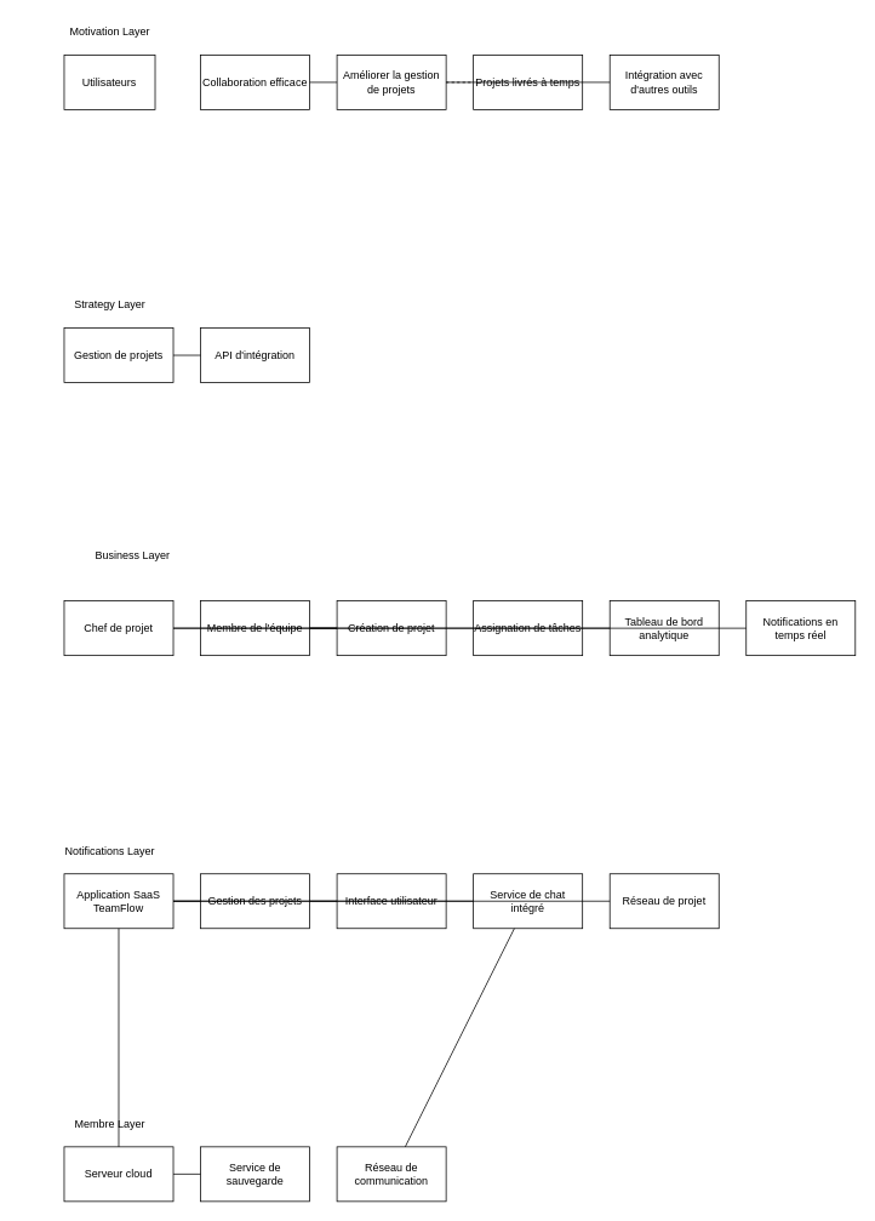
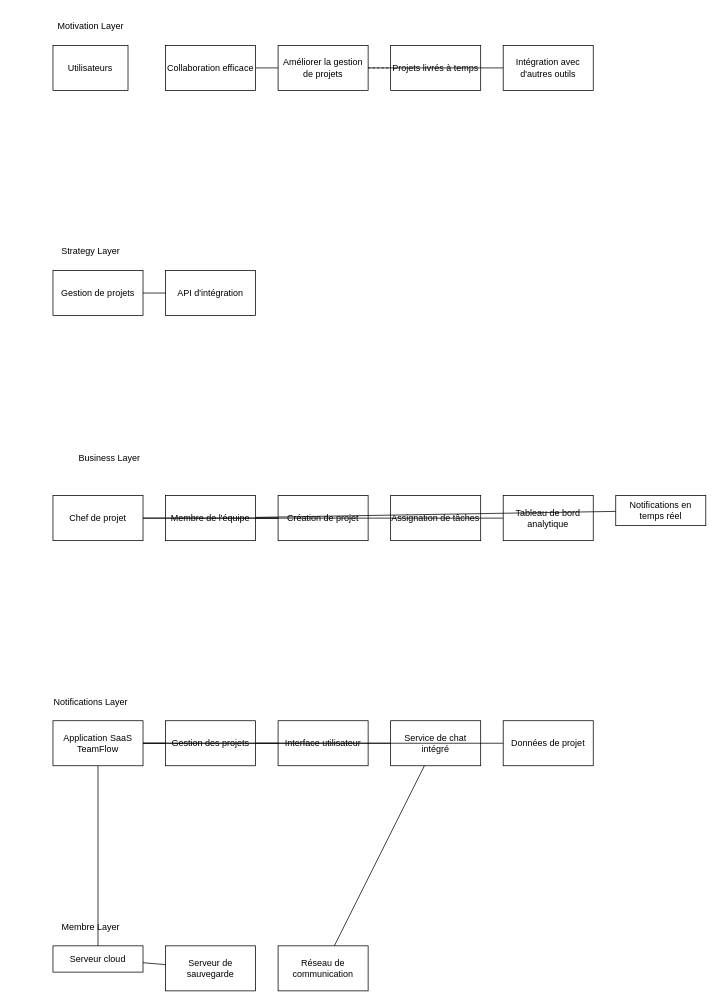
  <mxCell id="0" />
  <mxCell id="1" parent="0" />
  <mxCell id="2" value="Motivation Layer" style="text;html=1;align=center;verticalAlign=middle;resizable=0;points=[];" vertex="1" parent="1"><mxGeometry x="20" y="20" width="200" height="30" as="geometry" /></mxCell>
  <mxCell id="3" value="Utilisateurs" style="shape=archimate_actor;whiteSpace=wrap;html=1;" vertex="1" parent="1"><mxGeometry x="70" y="60" width="100" height="60" as="geometry" /></mxCell>
  <mxCell id="4" value="Collaboration efficace" style="shape=archimate_driver;whiteSpace=wrap;html=1;" vertex="1" parent="1"><mxGeometry x="220" y="60" width="120" height="60" as="geometry" /></mxCell>
  <mxCell id="5" value="Améliorer la gestion de projets" style="shape=archimate_goal;whiteSpace=wrap;html=1;" vertex="1" parent="1"><mxGeometry x="370" y="60" width="120" height="60" as="geometry" /></mxCell>
  <mxCell id="6" value="Projets livrés à temps" style="shape=archimate_outcome;whiteSpace=wrap;html=1;" vertex="1" parent="1"><mxGeometry x="520" y="60" width="120" height="60" as="geometry" /></mxCell>
  <mxCell id="7" value="Intégration avec d'autres outils" style="shape=archimate_rectangle;whiteSpace=wrap;html=1;" vertex="1" parent="1"><mxGeometry x="670" y="60" width="120" height="60" as="geometry" /></mxCell>
  <mxCell id="8" style="endArrow=archimate_influence_relationship;html=1;" edge="1" source="4" target="5" parent="1"><mxGeometry relative="1" as="geometry" /></mxCell>
  <mxCell id="9" style="endArrow=archimate_assignment_relationship;html=1;dashed=1;" edge="1" source="5" target="6" parent="1"><mxGeometry relative="1" as="geometry" /></mxCell>
  <mxCell id="10" style="endArrow=archimate_influence_relationship;html=1;" edge="1" source="7" target="5" parent="1"><mxGeometry relative="1" as="geometry" /></mxCell>
  <mxCell id="11" value="Strategy Layer" style="text;html=1;align=center;verticalAlign=middle;resizable=0;points=[];" vertex="1" parent="1"><mxGeometry x="20" y="320" width="200" height="30" as="geometry" /></mxCell>
  <mxCell id="12" value="Gestion de projets" style="shape=archimate_rectangle;whiteSpace=wrap;html=1;" vertex="1" parent="1"><mxGeometry x="70" y="360" width="120" height="60" as="geometry" /></mxCell>
  <mxCell id="13" value="API d'intégration" style="shape=archimate_rectangle;whiteSpace=wrap;html=1;" vertex="1" parent="1"><mxGeometry x="220" y="360" width="120" height="60" as="geometry" /></mxCell>
  <mxCell id="14" style="endArrow=archimate_assignment_relationship;html=1;" edge="1" source="13" target="12" parent="1"><mxGeometry relative="1" as="geometry" /></mxCell>
  <mxCell id="15" value="Business Layer" style="text;html=1;align=center;verticalAlign=middle;resizable=0;points=[];" vertex="1" parent="1"><mxGeometry x="45" y="595" width="200" height="30" as="geometry" /></mxCell>
  <mxCell id="16" value="Chef de projet" style="shape=archimate_actor;whiteSpace=wrap;html=1;" vertex="1" parent="1"><mxGeometry x="70" y="660" width="120" height="60" as="geometry" /></mxCell>
  <mxCell id="17" value="Membre de l'équipe" style="shape=archimate_rectangle;whiteSpace=wrap;html=1;" vertex="1" parent="1"><mxGeometry x="220" y="660" width="120" height="60" as="geometry" /></mxCell>
  <mxCell id="18" value="Création de projet" style="shape=archimate_process;whiteSpace=wrap;html=1;" vertex="1" parent="1"><mxGeometry x="370" y="660" width="120" height="60" as="geometry" /></mxCell>
  <mxCell id="19" value="Assignation de tâches" style="shape=archimate_process;whiteSpace=wrap;html=1;" vertex="1" parent="1"><mxGeometry x="520" y="660" width="120" height="60" as="geometry" /></mxCell>
  <mxCell id="20" value="Tableau de bord analytique" style="shape=archimate_service;whiteSpace=wrap;html=1;" vertex="1" parent="1"><mxGeometry x="670" y="660" width="120" height="60" as="geometry" /></mxCell>
- <mxCell id="21" value="Notifications en temps réel" style="shape=archimate_service;whiteSpace=wrap;html=1;" vertex="1" parent="1"><mxGeometry x="820" y="660" width="120" height="60" as="geometry" /></mxCell>
+ <mxCell id="21" value="Notifications en temps réel" style="shape=archimate_service;whiteSpace=wrap;html=1;" vertex="1" parent="1"><mxGeometry x="820" y="660" width="120" height="40" as="geometry" /></mxCell>
  <mxCell id="22" style="endArrow=archimate_assignment_relationship;html=1;" edge="1" source="16" target="18" parent="1"><mxGeometry relative="1" as="geometry" /></mxCell>
  <mxCell id="23" style="endArrow=archimate_assignment_relationship;html=1;" edge="1" source="17" target="18" parent="1"><mxGeometry relative="1" as="geometry" /></mxCell>
  <mxCell id="24" style="endArrow=archimate_serving_relationship;html=1;" edge="1" source="16" target="20" parent="1"><mxGeometry relative="1" as="geometry" /></mxCell>
  <mxCell id="25" style="endArrow=archimate_serving_relationship;html=1;" edge="1" source="17" target="21" parent="1"><mxGeometry relative="1" as="geometry" /></mxCell>
  <mxCell id="26" value="Notifications Layer" style="text;html=1;align=center;verticalAlign=middle;resizable=0;points=[];" vertex="1" parent="1"><mxGeometry x="20" y="920" width="200" height="30" as="geometry" /></mxCell>
  <mxCell id="27" value="Application SaaS TeamFlow" style="shape=archimate_application_component;whiteSpace=wrap;html=1;" vertex="1" parent="1"><mxGeometry x="70" y="960" width="120" height="60" as="geometry" /></mxCell>
  <mxCell id="28" value="Gestion des projets" style="shape=archimate_rectangle;whiteSpace=wrap;html=1;" vertex="1" parent="1"><mxGeometry x="220" y="960" width="120" height="60" as="geometry" /></mxCell>
  <mxCell id="29" value="Interface utilisateur" style="shape=archimate_interface;whiteSpace=wrap;html=1;" vertex="1" parent="1"><mxGeometry x="370" y="960" width="120" height="60" as="geometry" /></mxCell>
  <mxCell id="30" value="Service de chat intégré" style="shape=archimate_service;whiteSpace=wrap;html=1;" vertex="1" parent="1"><mxGeometry x="520" y="960" width="120" height="60" as="geometry" /></mxCell>
- <mxCell id="31" value="Réseau de projet" style="shape=archimate_data_object;whiteSpace=wrap;html=1;" vertex="1" parent="1"><mxGeometry x="670" y="960" width="120" height="60" as="geometry" /></mxCell>
+ <mxCell id="31" value="Données de projet" style="shape=archimate_data_object;whiteSpace=wrap;html=1;" vertex="1" parent="1"><mxGeometry x="670" y="960" width="120" height="60" as="geometry" /></mxCell>
  <mxCell id="32" style="endArrow=archimate_association_relationship;html=1;" edge="1" source="27" target="28" parent="1"><mxGeometry relative="1" as="geometry" /></mxCell>
  <mxCell id="33" style="endArrow=archimate_association_relationship;html=1;" edge="1" source="27" target="29" parent="1"><mxGeometry relative="1" as="geometry" /></mxCell>
  <mxCell id="34" style="endArrow=archimate_association_relationship;html=1;" edge="1" source="27" target="30" parent="1"><mxGeometry relative="1" as="geometry" /></mxCell>
  <mxCell id="35" style="endArrow=archimate_access_relationship;html=1;" edge="1" source="28" target="31" parent="1"><mxGeometry relative="1" as="geometry" /></mxCell>
  <mxCell id="36" value="Membre Layer" style="text;html=1;align=center;verticalAlign=middle;resizable=0;points=[];" vertex="1" parent="1"><mxGeometry x="20" y="1220" width="200" height="30" as="geometry" /></mxCell>
- <mxCell id="37" value="Serveur cloud" style="shape=archimate_node;whiteSpace=wrap;html=1;" vertex="1" parent="1"><mxGeometry x="70" y="1260" width="120" height="60" as="geometry" /></mxCell>
- <mxCell id="38" value="Service de sauvegarde" style="shape=archimate_service;whiteSpace=wrap;html=1;" vertex="1" parent="1"><mxGeometry x="220" y="1260" width="120" height="60" as="geometry" /></mxCell>
+ <mxCell id="37" value="Serveur cloud" style="shape=archimate_node;whiteSpace=wrap;html=1;" vertex="1" parent="1"><mxGeometry x="70" y="1260" width="120" height="35" as="geometry" /></mxCell>
+ <mxCell id="38" value="Serveur de sauvegarde" style="shape=archimate_service;whiteSpace=wrap;html=1;" vertex="1" parent="1"><mxGeometry x="220" y="1260" width="120" height="60" as="geometry" /></mxCell>
  <mxCell id="39" value="Réseau de communication" style="shape=archimate_communication_network;whiteSpace=wrap;html=1;" vertex="1" parent="1"><mxGeometry x="370" y="1260" width="120" height="60" as="geometry" /></mxCell>
  <mxCell id="40" style="endArrow=archimate_serving_relationship;html=1;" edge="1" source="37" target="38" parent="1"><mxGeometry relative="1" as="geometry" /></mxCell>
  <mxCell id="41" style="endArrow=archimate_serving_relationship;html=1;" edge="1" source="37" target="27" parent="1"><mxGeometry relative="1" as="geometry" /></mxCell>
  <mxCell id="42" style="endArrow=archimate_serving_relationship;html=1;" edge="1" source="39" target="30" parent="1"><mxGeometry relative="1" as="geometry" /></mxCell>
